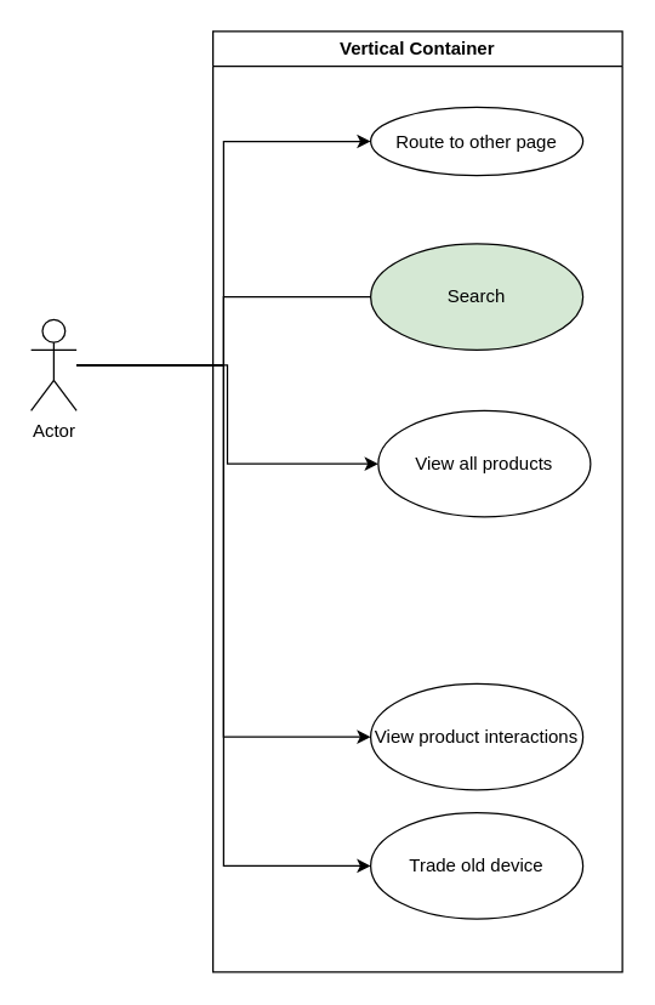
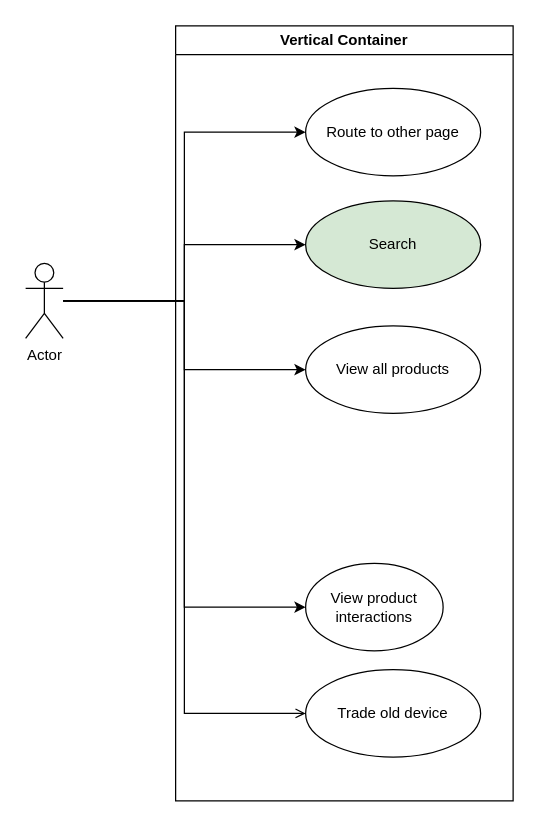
  <mxCell id="0" />
  <mxCell id="1" parent="0" />
  <mxCell id="2" style="edgeStyle=orthogonalEdgeStyle;rounded=0;orthogonalLoop=1;jettySize=auto;html=1;entryX=0;entryY=0.5;entryDx=0;entryDy=0;" edge="1" parent="1" source="7" target="10"><mxGeometry relative="1" as="geometry" /></mxCell>
- <mxCell id="3" style="edgeStyle=orthogonalEdgeStyle;rounded=0;orthogonalLoop=1;jettySize=auto;html=1;endArrow=none;" edge="1" parent="1" source="7" target="11"><mxGeometry relative="1" as="geometry" /></mxCell>
+ <mxCell id="3" style="edgeStyle=orthogonalEdgeStyle;rounded=0;orthogonalLoop=1;jettySize=auto;html=1;" edge="1" parent="1" source="7" target="11"><mxGeometry relative="1" as="geometry" /></mxCell>
  <mxCell id="4" style="edgeStyle=orthogonalEdgeStyle;rounded=0;orthogonalLoop=1;jettySize=auto;html=1;entryX=0;entryY=0.5;entryDx=0;entryDy=0;" edge="1" parent="1" source="7" target="9"><mxGeometry relative="1" as="geometry" /></mxCell>
  <mxCell id="5" style="edgeStyle=orthogonalEdgeStyle;rounded=0;orthogonalLoop=1;jettySize=auto;html=1;entryX=0;entryY=0.5;entryDx=0;entryDy=0;" edge="1" parent="1" source="7" target="12"><mxGeometry relative="1" as="geometry" /></mxCell>
- <mxCell id="6" style="edgeStyle=orthogonalEdgeStyle;rounded=0;orthogonalLoop=1;jettySize=auto;html=1;entryX=0;entryY=0.5;entryDx=0;entryDy=0;" edge="1" parent="1" source="7" target="13"><mxGeometry relative="1" as="geometry" /></mxCell>
+ <mxCell id="6" style="edgeStyle=orthogonalEdgeStyle;rounded=0;orthogonalLoop=1;jettySize=auto;html=1;entryX=0;entryY=0.5;entryDx=0;entryDy=0;endArrow=open;" edge="1" parent="1" source="7" target="13"><mxGeometry relative="1" as="geometry" /></mxCell>
  <mxCell id="7" value="Actor" style="shape=umlActor;verticalLabelPosition=bottom;verticalAlign=top;html=1;" vertex="1" parent="1"><mxGeometry x="20" y="210" width="30" height="60" as="geometry" /></mxCell>
  <mxCell id="8" value="Vertical Container" style="swimlane;whiteSpace=wrap;html=1;" vertex="1" parent="1"><mxGeometry x="140" y="20" width="270" height="620" as="geometry" /></mxCell>
- <mxCell id="9" value="View all products" style="ellipse;whiteSpace=wrap;html=1;" vertex="1" parent="8"><mxGeometry x="109" y="250" width="140" height="70" as="geometry" /></mxCell>
- <mxCell id="10" value="Route to other page" style="ellipse;whiteSpace=wrap;html=1;" vertex="1" parent="8"><mxGeometry x="104" y="50" width="140" height="45" as="geometry" /></mxCell>
+ <mxCell id="9" value="View all products" style="ellipse;whiteSpace=wrap;html=1;" vertex="1" parent="8"><mxGeometry x="104" y="240" width="140" height="70" as="geometry" /></mxCell>
+ <mxCell id="10" value="Route to other page" style="ellipse;whiteSpace=wrap;html=1;" vertex="1" parent="8"><mxGeometry x="104" y="50" width="140" height="70" as="geometry" /></mxCell>
  <mxCell id="11" value="Search" style="ellipse;whiteSpace=wrap;html=1;fillColor=#d5e8d4;" vertex="1" parent="8"><mxGeometry x="104" y="140" width="140" height="70" as="geometry" /></mxCell>
- <mxCell id="12" value="View product interactions" style="ellipse;whiteSpace=wrap;html=1;" vertex="1" parent="8"><mxGeometry x="104" y="430" width="140" height="70" as="geometry" /></mxCell>
+ <mxCell id="12" value="View product interactions" style="ellipse;whiteSpace=wrap;html=1;" vertex="1" parent="8"><mxGeometry x="104" y="430" width="110" height="70" as="geometry" /></mxCell>
  <mxCell id="13" value="Trade old device" style="ellipse;whiteSpace=wrap;html=1;" vertex="1" parent="8"><mxGeometry x="104" y="515" width="140" height="70" as="geometry" /></mxCell>
